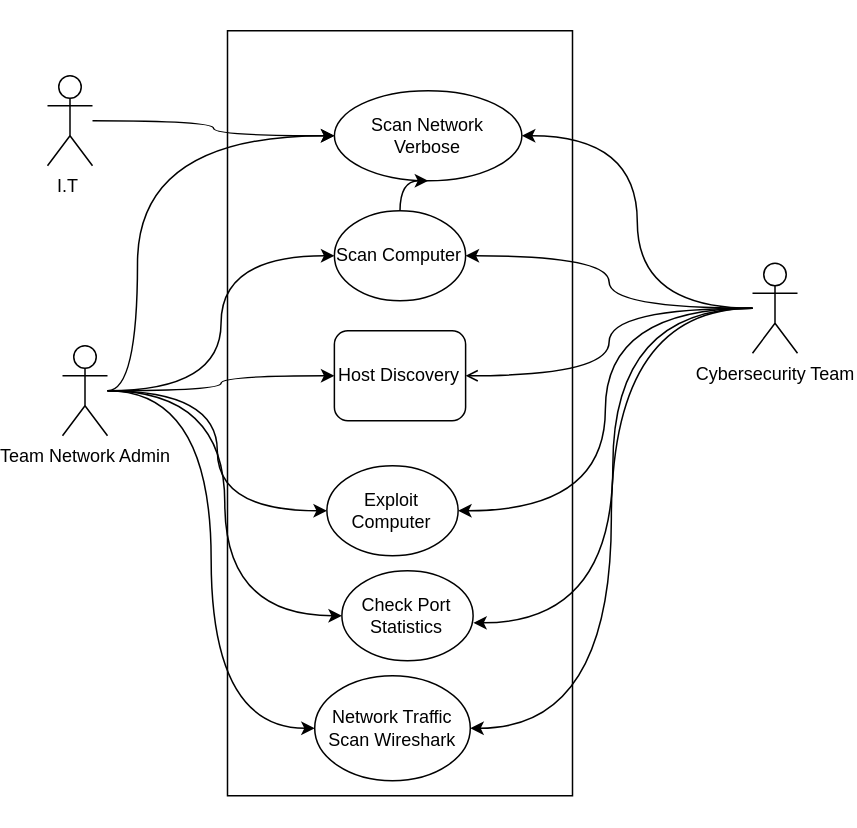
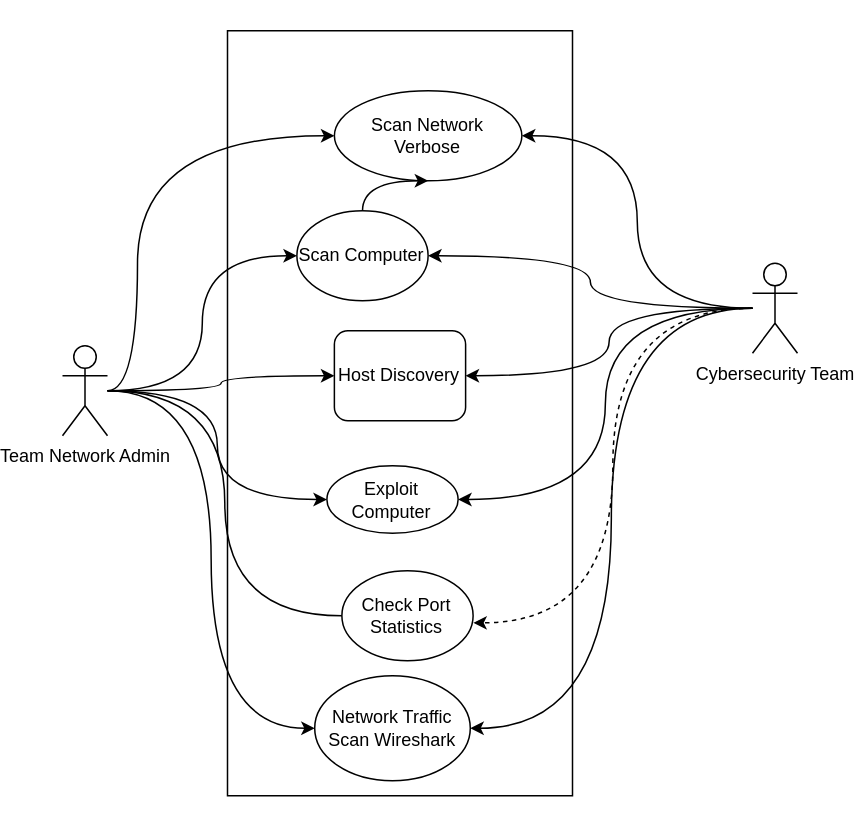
  <mxCell id="0" />
  <mxCell id="1" parent="0" />
  <mxCell id="2" value="Team Network Admin" style="shape=umlActor;verticalLabelPosition=bottom;verticalAlign=top;html=1;outlineConnect=0;strokeColor=default;" parent="1" vertex="1"><mxGeometry x="30" y="230" width="30" height="60" as="geometry" /></mxCell>
  <mxCell id="3" value="" style="rounded=0;whiteSpace=wrap;html=1;" parent="1" vertex="1"><mxGeometry x="140" y="20" width="230" height="510" as="geometry" /></mxCell>
- <mxCell id="4" value="I.T&amp;nbsp;" style="shape=umlActor;verticalLabelPosition=bottom;verticalAlign=top;html=1;outlineConnect=0;" parent="1" vertex="1"><mxGeometry x="20" y="50" width="30" height="60" as="geometry" /></mxCell>
  <mxCell id="5" style="edgeStyle=orthogonalEdgeStyle;curved=1;rounded=0;orthogonalLoop=1;jettySize=auto;html=1;entryX=1;entryY=0.5;entryDx=0;entryDy=0;" edge="1" parent="1" source="11" target="12"><mxGeometry relative="1" as="geometry" /></mxCell>
  <mxCell id="6" style="edgeStyle=orthogonalEdgeStyle;curved=1;rounded=0;orthogonalLoop=1;jettySize=auto;html=1;" edge="1" parent="1" source="11" target="15"><mxGeometry relative="1" as="geometry" /></mxCell>
- <mxCell id="7" style="edgeStyle=orthogonalEdgeStyle;curved=1;rounded=0;orthogonalLoop=1;jettySize=auto;html=1;endArrow=open;" edge="1" parent="1" source="11" target="13"><mxGeometry relative="1" as="geometry" /></mxCell>
+ <mxCell id="7" style="edgeStyle=orthogonalEdgeStyle;curved=1;rounded=0;orthogonalLoop=1;jettySize=auto;html=1;" edge="1" parent="1" source="11" target="13"><mxGeometry relative="1" as="geometry" /></mxCell>
  <mxCell id="8" style="edgeStyle=orthogonalEdgeStyle;curved=1;rounded=0;orthogonalLoop=1;jettySize=auto;html=1;entryX=1;entryY=0.5;entryDx=0;entryDy=0;" edge="1" parent="1" source="11" target="16"><mxGeometry relative="1" as="geometry" /></mxCell>
- <mxCell id="9" style="edgeStyle=orthogonalEdgeStyle;curved=1;rounded=0;orthogonalLoop=1;jettySize=auto;html=1;entryX=1.001;entryY=0.579;entryDx=0;entryDy=0;entryPerimeter=0;" edge="1" parent="1" source="11" target="17"><mxGeometry relative="1" as="geometry" /></mxCell>
+ <mxCell id="9" style="edgeStyle=orthogonalEdgeStyle;curved=1;rounded=0;orthogonalLoop=1;jettySize=auto;html=1;entryX=1.001;entryY=0.579;entryDx=0;entryDy=0;entryPerimeter=0;dashed=1;" edge="1" parent="1" source="11" target="17"><mxGeometry relative="1" as="geometry" /></mxCell>
  <mxCell id="10" style="edgeStyle=orthogonalEdgeStyle;curved=1;rounded=0;orthogonalLoop=1;jettySize=auto;html=1;entryX=1;entryY=0.5;entryDx=0;entryDy=0;" edge="1" parent="1" source="11" target="18"><mxGeometry relative="1" as="geometry" /></mxCell>
  <mxCell id="11" value="Cybersecurity Team" style="shape=umlActor;verticalLabelPosition=bottom;verticalAlign=top;html=1;outlineConnect=0;" parent="1" vertex="1"><mxGeometry x="490" y="175" width="30" height="60" as="geometry" /></mxCell>
  <mxCell id="12" value="&lt;div&gt;Scan Network&lt;/div&gt;&lt;div&gt;Verbose&lt;br&gt;&lt;/div&gt;" style="ellipse;whiteSpace=wrap;html=1;" vertex="1" parent="1"><mxGeometry x="211.26" y="60" width="125" height="60" as="geometry" /></mxCell>
  <mxCell id="13" value="Host Discovery" style="whiteSpace=wrap;html=1;rounded=1;" vertex="1" parent="1"><mxGeometry x="211.25" y="220" width="87.49" height="60" as="geometry" /></mxCell>
  <mxCell id="14" value="" style="edgeStyle=orthogonalEdgeStyle;curved=1;rounded=0;orthogonalLoop=1;jettySize=auto;html=1;" edge="1" parent="1" source="15" target="12"><mxGeometry relative="1" as="geometry" /></mxCell>
- <mxCell id="15" value="Scan Computer" style="ellipse;whiteSpace=wrap;html=1;" vertex="1" parent="1"><mxGeometry x="211.26" y="140" width="87.49" height="60" as="geometry" /></mxCell>
- <mxCell id="16" value="Exploit Computer " style="ellipse;whiteSpace=wrap;html=1;" vertex="1" parent="1"><mxGeometry x="206.27" y="310" width="87.49" height="60" as="geometry" /></mxCell>
+ <mxCell id="15" value="Scan Computer" style="ellipse;whiteSpace=wrap;html=1;" vertex="1" parent="1"><mxGeometry x="186.26" y="140" width="87.49" height="60" as="geometry" /></mxCell>
+ <mxCell id="16" value="Exploit Computer " style="ellipse;whiteSpace=wrap;html=1;" vertex="1" parent="1"><mxGeometry x="206.27" y="310" width="87.49" height="45" as="geometry" /></mxCell>
  <mxCell id="17" value="Check Port Statistics" style="ellipse;whiteSpace=wrap;html=1;" vertex="1" parent="1"><mxGeometry x="216.26" y="380" width="87.49" height="60" as="geometry" /></mxCell>
  <mxCell id="18" value="Network Traffic Scan Wireshark" style="ellipse;whiteSpace=wrap;html=1;" vertex="1" parent="1"><mxGeometry x="198.14" y="450" width="103.73" height="70" as="geometry" /></mxCell>
  <mxCell id="19" style="edgeStyle=orthogonalEdgeStyle;rounded=0;orthogonalLoop=1;jettySize=auto;html=1;curved=1;" edge="1" parent="1" source="2" target="12"><mxGeometry relative="1" as="geometry"><Array as="points"><mxPoint x="80" y="260" /><mxPoint x="80" y="90" /></Array></mxGeometry></mxCell>
  <mxCell id="20" style="edgeStyle=orthogonalEdgeStyle;curved=1;rounded=0;orthogonalLoop=1;jettySize=auto;html=1;entryX=0;entryY=0.5;entryDx=0;entryDy=0;" edge="1" parent="1" source="2" target="15"><mxGeometry relative="1" as="geometry" /></mxCell>
  <mxCell id="21" style="edgeStyle=orthogonalEdgeStyle;curved=1;rounded=0;orthogonalLoop=1;jettySize=auto;html=1;entryX=0;entryY=0.5;entryDx=0;entryDy=0;" edge="1" parent="1" source="2" target="13"><mxGeometry relative="1" as="geometry" /></mxCell>
  <mxCell id="22" style="edgeStyle=orthogonalEdgeStyle;curved=1;rounded=0;orthogonalLoop=1;jettySize=auto;html=1;entryX=0;entryY=0.5;entryDx=0;entryDy=0;" edge="1" parent="1" source="2" target="16"><mxGeometry relative="1" as="geometry" /></mxCell>
- <mxCell id="23" style="edgeStyle=orthogonalEdgeStyle;curved=1;rounded=0;orthogonalLoop=1;jettySize=auto;html=1;entryX=0;entryY=0.5;entryDx=0;entryDy=0;" edge="1" parent="1" source="2" target="17"><mxGeometry relative="1" as="geometry" /></mxCell>
+ <mxCell id="23" style="edgeStyle=orthogonalEdgeStyle;curved=1;rounded=0;orthogonalLoop=1;jettySize=auto;html=1;entryX=0;entryY=0.5;entryDx=0;entryDy=0;endArrow=none;" edge="1" parent="1" source="2" target="17"><mxGeometry relative="1" as="geometry" /></mxCell>
  <mxCell id="24" style="edgeStyle=orthogonalEdgeStyle;curved=1;rounded=0;orthogonalLoop=1;jettySize=auto;html=1;entryX=0;entryY=0.5;entryDx=0;entryDy=0;" edge="1" parent="1" source="2" target="18"><mxGeometry relative="1" as="geometry" /></mxCell>
- <mxCell id="25" style="edgeStyle=orthogonalEdgeStyle;rounded=0;orthogonalLoop=1;jettySize=auto;html=1;entryX=0;entryY=0.5;entryDx=0;entryDy=0;curved=1;" edge="1" parent="1" source="4" target="12"><mxGeometry relative="1" as="geometry" /></mxCell>
